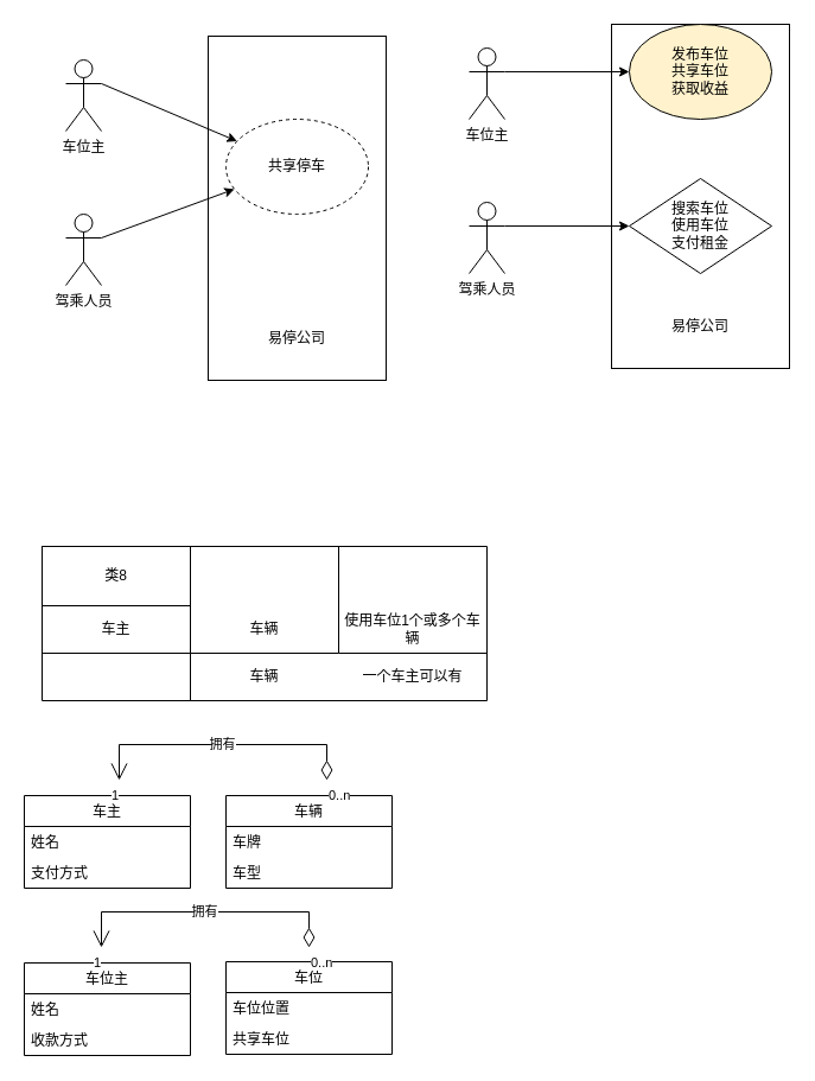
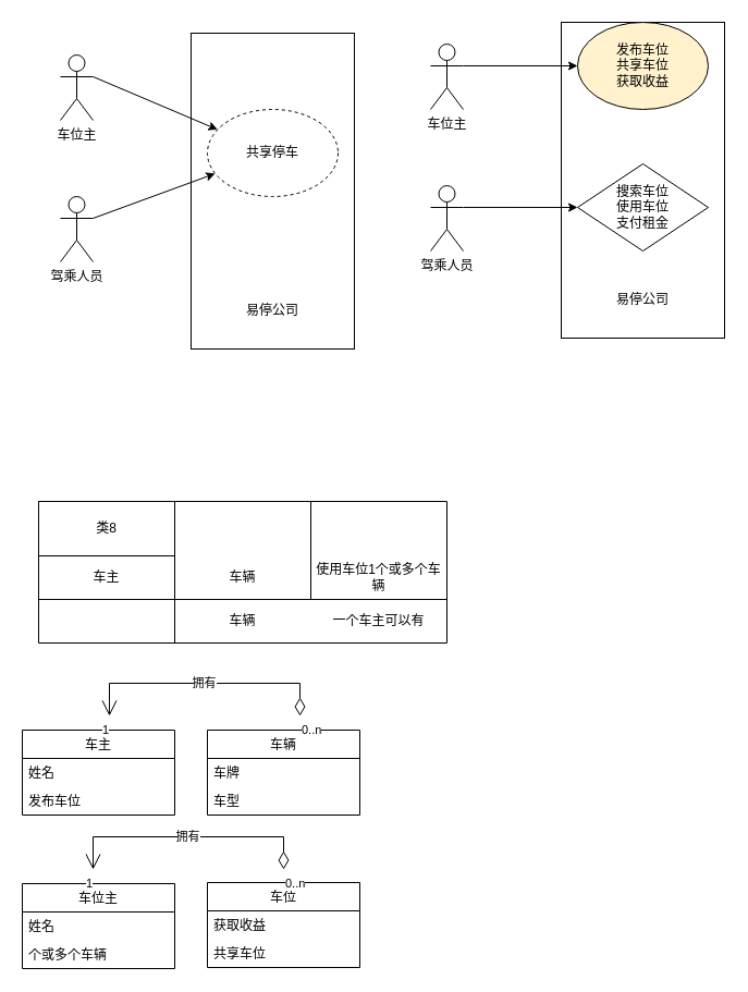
  <mxCell id="0" />
  <mxCell id="1" parent="0" />
  <mxCell id="2" value="车位主&lt;br&gt;" style="shape=umlActor;verticalLabelPosition=bottom;verticalAlign=top;html=1;outlineConnect=0;" vertex="1" parent="1"><mxGeometry x="55" y="50" width="30" height="60" as="geometry" /></mxCell>
  <mxCell id="3" value="" style="rounded=0;whiteSpace=wrap;html=1;" vertex="1" parent="1"><mxGeometry x="175" y="30" width="150" height="290" as="geometry" /></mxCell>
  <mxCell id="4" value="" style="endArrow=classic;html=1;rounded=0;exitX=1;exitY=0.333;exitDx=0;exitDy=0;exitPerimeter=0;" edge="1" parent="1" source="2" target="7"><mxGeometry width="50" height="50" relative="1" as="geometry"><mxPoint x="155" y="140" as="sourcePoint" /><mxPoint x="190" y="70" as="targetPoint" /></mxGeometry></mxCell>
  <mxCell id="5" value="驾乘人员" style="shape=umlActor;verticalLabelPosition=bottom;verticalAlign=top;html=1;outlineConnect=0;" vertex="1" parent="1"><mxGeometry x="55" y="180" width="30" height="60" as="geometry" /></mxCell>
  <mxCell id="6" value="" style="endArrow=classic;html=1;rounded=0;exitX=1;exitY=0.333;exitDx=0;exitDy=0;exitPerimeter=0;" edge="1" parent="1" source="5" target="7"><mxGeometry width="50" height="50" relative="1" as="geometry"><mxPoint x="155" y="270" as="sourcePoint" /><mxPoint x="165" y="200" as="targetPoint" /></mxGeometry></mxCell>
  <mxCell id="7" value="共享停车" style="ellipse;whiteSpace=wrap;html=1;dashed=1;" vertex="1" parent="1"><mxGeometry x="190" y="100" width="120" height="80" as="geometry" /></mxCell>
  <mxCell id="8" value="易停公司" style="text;html=1;strokeColor=none;fillColor=none;align=center;verticalAlign=middle;whiteSpace=wrap;rounded=0;" vertex="1" parent="1"><mxGeometry x="220" y="270" width="60" height="30" as="geometry" /></mxCell>
  <mxCell id="9" value="车位主&lt;br&gt;" style="shape=umlActor;verticalLabelPosition=bottom;verticalAlign=top;html=1;outlineConnect=0;" vertex="1" parent="1"><mxGeometry x="395" y="40" width="30" height="60" as="geometry" /></mxCell>
  <mxCell id="10" value="" style="rounded=0;whiteSpace=wrap;html=1;" vertex="1" parent="1"><mxGeometry x="515" y="20" width="150" height="290" as="geometry" /></mxCell>
  <mxCell id="11" value="" style="endArrow=classic;html=1;rounded=0;exitX=1;exitY=0.333;exitDx=0;exitDy=0;exitPerimeter=0;" edge="1" source="9" target="12" parent="1"><mxGeometry width="50" height="50" relative="1" as="geometry"><mxPoint x="495" y="130" as="sourcePoint" /><mxPoint x="505" y="60" as="targetPoint" /></mxGeometry></mxCell>
  <mxCell id="12" value="发布车位&lt;br&gt;共享车位&lt;br&gt;获取收益" style="ellipse;whiteSpace=wrap;html=1;fillColor=#fff2cc;" vertex="1" parent="1"><mxGeometry x="530" y="20" width="120" height="80" as="geometry" /></mxCell>
  <mxCell id="13" value="驾乘人员" style="shape=umlActor;verticalLabelPosition=bottom;verticalAlign=top;html=1;outlineConnect=0;" vertex="1" parent="1"><mxGeometry x="395" y="170" width="30" height="60" as="geometry" /></mxCell>
  <mxCell id="14" value="" style="endArrow=classic;html=1;rounded=0;exitX=1;exitY=0.333;exitDx=0;exitDy=0;exitPerimeter=0;" edge="1" source="13" target="15" parent="1"><mxGeometry width="50" height="50" relative="1" as="geometry"><mxPoint x="495" y="260" as="sourcePoint" /><mxPoint x="505" y="190" as="targetPoint" /></mxGeometry></mxCell>
  <mxCell id="15" value="搜索车位&lt;br&gt;使用车位&lt;br&gt;支付租金" style="rhombus;whiteSpace=wrap;html=1;" vertex="1" parent="1"><mxGeometry x="530" y="150" width="120" height="80" as="geometry" /></mxCell>
  <mxCell id="16" value="易停公司" style="text;html=1;strokeColor=none;fillColor=none;align=center;verticalAlign=middle;whiteSpace=wrap;rounded=0;" vertex="1" parent="1"><mxGeometry x="560" y="260" width="60" height="30" as="geometry" /></mxCell>
  <mxCell id="17" style="edgeStyle=orthogonalEdgeStyle;rounded=0;orthogonalLoop=1;jettySize=auto;html=1;exitX=0.5;exitY=1;exitDx=0;exitDy=0;" edge="1" parent="1" source="3" target="3"><mxGeometry relative="1" as="geometry" /></mxCell>
  <mxCell id="18" value="" style="shape=table;html=1;whiteSpace=wrap;startSize=0;container=1;collapsible=0;childLayout=tableLayout;" vertex="1" parent="1"><mxGeometry x="35" y="460" width="375" height="130" as="geometry" /></mxCell>
  <mxCell id="19" value="" style="shape=partialRectangle;html=1;whiteSpace=wrap;collapsible=0;dropTarget=0;pointerEvents=0;fillColor=none;top=0;left=0;bottom=0;right=0;points=[[0,0.5],[1,0.5]];portConstraint=eastwest;" vertex="1" parent="18"><mxGeometry width="375" height="50" as="geometry" /></mxCell>
  <mxCell id="20" value="类8" style="shape=partialRectangle;html=1;whiteSpace=wrap;connectable=0;fillColor=none;top=0;left=0;bottom=0;right=0;overflow=hidden;pointerEvents=1;" vertex="1" parent="19"><mxGeometry width="125" height="50" as="geometry"><mxRectangle width="125" height="50" as="alternateBounds" /></mxGeometry></mxCell>
  <mxCell id="21" value="" style="shape=partialRectangle;html=1;whiteSpace=wrap;collapsible=0;dropTarget=0;pointerEvents=0;fillColor=none;top=0;left=0;bottom=0;right=0;points=[[0,0.5],[1,0.5]];portConstraint=eastwest;" vertex="1" parent="18"><mxGeometry y="50" width="375" height="40" as="geometry" /></mxCell>
  <mxCell id="22" value="车主" style="shape=partialRectangle;html=1;whiteSpace=wrap;connectable=0;fillColor=none;top=0;left=0;bottom=0;right=0;overflow=hidden;pointerEvents=1;" vertex="1" parent="21"><mxGeometry width="125" height="40" as="geometry"><mxRectangle width="125" height="40" as="alternateBounds" /></mxGeometry></mxCell>
  <mxCell id="23" value="车辆" style="shape=partialRectangle;html=1;whiteSpace=wrap;connectable=0;fillColor=none;top=0;left=0;bottom=0;right=0;overflow=hidden;pointerEvents=1;" vertex="1" parent="21"><mxGeometry x="125" width="125" height="40" as="geometry"><mxRectangle width="125" height="40" as="alternateBounds" /></mxGeometry></mxCell>
  <mxCell id="24" value="使用车位1个或多个车辆" style="shape=partialRectangle;html=1;whiteSpace=wrap;connectable=0;fillColor=none;top=0;left=0;bottom=0;right=0;overflow=hidden;pointerEvents=1;" vertex="1" parent="21"><mxGeometry x="250" width="125" height="40" as="geometry"><mxRectangle width="125" height="40" as="alternateBounds" /></mxGeometry></mxCell>
  <mxCell id="25" value="" style="shape=partialRectangle;html=1;whiteSpace=wrap;collapsible=0;dropTarget=0;pointerEvents=0;fillColor=none;top=0;left=0;bottom=0;right=0;points=[[0,0.5],[1,0.5]];portConstraint=eastwest;" vertex="1" parent="18"><mxGeometry y="90" width="375" height="40" as="geometry" /></mxCell>
  <mxCell id="26" value="车辆" style="shape=partialRectangle;html=1;whiteSpace=wrap;connectable=0;fillColor=none;top=0;left=0;bottom=0;right=0;overflow=hidden;pointerEvents=1;" vertex="1" parent="25"><mxGeometry x="125" width="125" height="40" as="geometry"><mxRectangle width="125" height="40" as="alternateBounds" /></mxGeometry></mxCell>
  <mxCell id="27" value="一个车主可以有" style="shape=partialRectangle;html=1;whiteSpace=wrap;connectable=0;fillColor=none;top=0;left=0;bottom=0;right=0;overflow=hidden;pointerEvents=1;" vertex="1" parent="25"><mxGeometry x="250" width="125" height="40" as="geometry"><mxRectangle width="125" height="40" as="alternateBounds" /></mxGeometry></mxCell>
  <mxCell id="28" value="车辆" style="swimlane;fontStyle=0;childLayout=stackLayout;horizontal=1;startSize=26;fillColor=none;horizontalStack=0;resizeParent=1;resizeParentMax=0;resizeLast=0;collapsible=1;marginBottom=0;" vertex="1" parent="1"><mxGeometry x="190" y="670" width="140" height="78" as="geometry" /></mxCell>
  <mxCell id="29" value="车牌" style="text;strokeColor=none;fillColor=none;align=left;verticalAlign=top;spacingLeft=4;spacingRight=4;overflow=hidden;rotatable=0;points=[[0,0.5],[1,0.5]];portConstraint=eastwest;" vertex="1" parent="28"><mxGeometry y="26" width="140" height="26" as="geometry" /></mxCell>
  <mxCell id="30" value="车型" style="text;strokeColor=none;fillColor=none;align=left;verticalAlign=top;spacingLeft=4;spacingRight=4;overflow=hidden;rotatable=0;points=[[0,0.5],[1,0.5]];portConstraint=eastwest;" vertex="1" parent="28"><mxGeometry y="52" width="140" height="26" as="geometry" /></mxCell>
  <mxCell id="31" value="车主" style="swimlane;fontStyle=0;childLayout=stackLayout;horizontal=1;startSize=26;fillColor=none;horizontalStack=0;resizeParent=1;resizeParentMax=0;resizeLast=0;collapsible=1;marginBottom=0;" vertex="1" parent="1"><mxGeometry x="20" y="670" width="140" height="78" as="geometry" /></mxCell>
  <mxCell id="32" value="姓名" style="text;strokeColor=none;fillColor=none;align=left;verticalAlign=top;spacingLeft=4;spacingRight=4;overflow=hidden;rotatable=0;points=[[0,0.5],[1,0.5]];portConstraint=eastwest;" vertex="1" parent="31"><mxGeometry y="26" width="140" height="26" as="geometry" /></mxCell>
- <mxCell id="33" value="支付方式" style="text;strokeColor=none;fillColor=none;align=left;verticalAlign=top;spacingLeft=4;spacingRight=4;overflow=hidden;rotatable=0;points=[[0,0.5],[1,0.5]];portConstraint=eastwest;" vertex="1" parent="31"><mxGeometry y="52" width="140" height="26" as="geometry" /></mxCell>
+ <mxCell id="33" value="发布车位" style="text;strokeColor=none;fillColor=none;align=left;verticalAlign=top;spacingLeft=4;spacingRight=4;overflow=hidden;rotatable=0;points=[[0,0.5],[1,0.5]];portConstraint=eastwest;" vertex="1" parent="31"><mxGeometry y="52" width="140" height="26" as="geometry" /></mxCell>
  <mxCell id="34" value="车位主" style="swimlane;fontStyle=0;childLayout=stackLayout;horizontal=1;startSize=26;fillColor=none;horizontalStack=0;resizeParent=1;resizeParentMax=0;resizeLast=0;collapsible=1;marginBottom=0;" vertex="1" parent="1"><mxGeometry x="20" y="811" width="140" height="78" as="geometry" /></mxCell>
  <mxCell id="35" value="姓名" style="text;strokeColor=none;fillColor=none;align=left;verticalAlign=top;spacingLeft=4;spacingRight=4;overflow=hidden;rotatable=0;points=[[0,0.5],[1,0.5]];portConstraint=eastwest;" vertex="1" parent="34"><mxGeometry y="26" width="140" height="26" as="geometry" /></mxCell>
- <mxCell id="36" value="收款方式" style="text;strokeColor=none;fillColor=none;align=left;verticalAlign=top;spacingLeft=4;spacingRight=4;overflow=hidden;rotatable=0;points=[[0,0.5],[1,0.5]];portConstraint=eastwest;" vertex="1" parent="34"><mxGeometry y="52" width="140" height="26" as="geometry" /></mxCell>
+ <mxCell id="36" value="个或多个车辆" style="text;strokeColor=none;fillColor=none;align=left;verticalAlign=top;spacingLeft=4;spacingRight=4;overflow=hidden;rotatable=0;points=[[0,0.5],[1,0.5]];portConstraint=eastwest;" vertex="1" parent="34"><mxGeometry y="52" width="140" height="26" as="geometry" /></mxCell>
  <mxCell id="37" value="车位" style="swimlane;fontStyle=0;childLayout=stackLayout;horizontal=1;startSize=26;fillColor=none;horizontalStack=0;resizeParent=1;resizeParentMax=0;resizeLast=0;collapsible=1;marginBottom=0;" vertex="1" parent="1"><mxGeometry x="190" y="810" width="140" height="78" as="geometry" /></mxCell>
- <mxCell id="38" value="车位位置" style="text;strokeColor=none;fillColor=none;align=left;verticalAlign=top;spacingLeft=4;spacingRight=4;overflow=hidden;rotatable=0;points=[[0,0.5],[1,0.5]];portConstraint=eastwest;" vertex="1" parent="37"><mxGeometry y="26" width="140" height="26" as="geometry" /></mxCell>
+ <mxCell id="38" value="获取收益" style="text;strokeColor=none;fillColor=none;align=left;verticalAlign=top;spacingLeft=4;spacingRight=4;overflow=hidden;rotatable=0;points=[[0,0.5],[1,0.5]];portConstraint=eastwest;" vertex="1" parent="37"><mxGeometry y="26" width="140" height="26" as="geometry" /></mxCell>
  <mxCell id="39" value="共享车位" style="text;strokeColor=none;fillColor=none;align=left;verticalAlign=top;spacingLeft=4;spacingRight=4;overflow=hidden;rotatable=0;points=[[0,0.5],[1,0.5]];portConstraint=eastwest;" vertex="1" parent="37"><mxGeometry y="52" width="140" height="26" as="geometry" /></mxCell>
  <mxCell id="40" value="拥有" style="endArrow=open;html=1;endSize=12;startArrow=diamondThin;startSize=14;startFill=0;edgeStyle=orthogonalEdgeStyle;rounded=0;" edge="1" parent="1"><mxGeometry relative="1" as="geometry"><mxPoint x="275" y="657" as="sourcePoint" /><mxPoint x="100" y="657" as="targetPoint" /><Array as="points"><mxPoint x="275" y="627" /><mxPoint x="100" y="627" /></Array></mxGeometry></mxCell>
  <mxCell id="41" value="0..n" style="edgeLabel;resizable=0;html=1;align=left;verticalAlign=top;" connectable="0" vertex="1" parent="40"><mxGeometry x="-1" relative="1" as="geometry" /></mxCell>
  <mxCell id="42" value="1" style="edgeLabel;resizable=0;html=1;align=right;verticalAlign=top;" connectable="0" vertex="1" parent="40"><mxGeometry x="1" relative="1" as="geometry" /></mxCell>
  <mxCell id="43" value="拥有" style="endArrow=open;html=1;endSize=12;startArrow=diamondThin;startSize=14;startFill=0;edgeStyle=orthogonalEdgeStyle;rounded=0;" edge="1" parent="1"><mxGeometry relative="1" as="geometry"><mxPoint x="260" y="798" as="sourcePoint" /><mxPoint x="85" y="798" as="targetPoint" /><Array as="points"><mxPoint x="260" y="768" /><mxPoint x="85" y="768" /></Array></mxGeometry></mxCell>
  <mxCell id="44" value="0..n" style="edgeLabel;resizable=0;html=1;align=left;verticalAlign=top;" connectable="0" vertex="1" parent="43"><mxGeometry x="-1" relative="1" as="geometry" /></mxCell>
  <mxCell id="45" value="1" style="edgeLabel;resizable=0;html=1;align=right;verticalAlign=top;" connectable="0" vertex="1" parent="43"><mxGeometry x="1" relative="1" as="geometry" /></mxCell>
